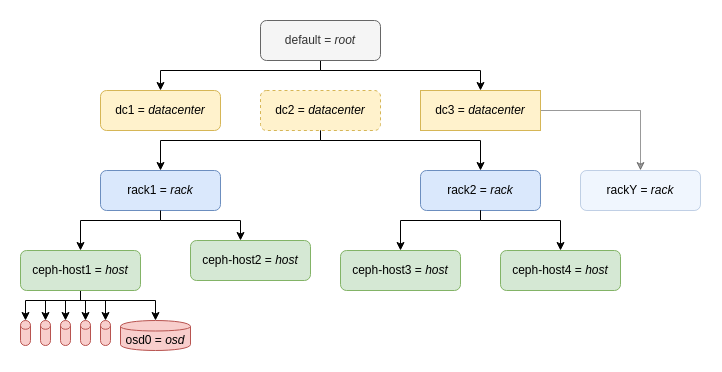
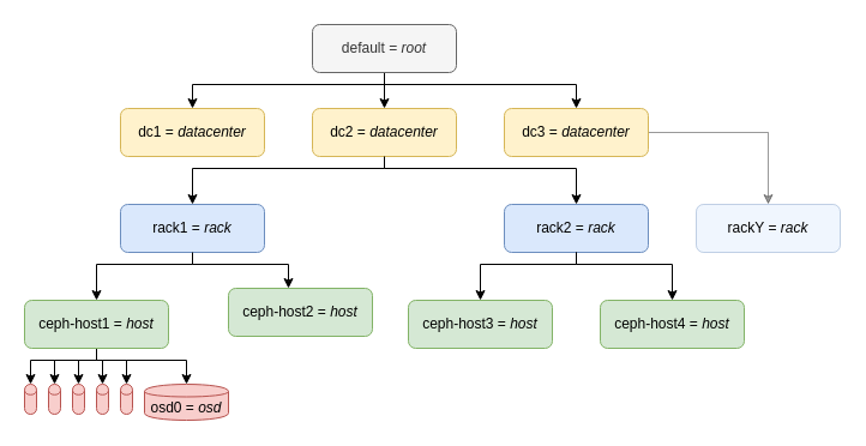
  <mxCell id="0" />
  <mxCell id="1" parent="0" />
  <mxCell id="2" value="" style="edgeStyle=orthogonalEdgeStyle;rounded=0;orthogonalLoop=1;jettySize=auto;html=1;entryX=0.5;entryY=0;entryDx=0;entryDy=0;exitX=0.5;exitY=1;exitDx=0;exitDy=0;" edge="1" parent="1" source="5" target="6"><mxGeometry relative="1" as="geometry"><mxPoint x="174" y="40" as="targetPoint" /><Array as="points"><mxPoint x="320" y="70" /><mxPoint x="160" y="70" /></Array></mxGeometry></mxCell>
+ <mxCell id="3" style="edgeStyle=orthogonalEdgeStyle;rounded=0;orthogonalLoop=1;jettySize=auto;html=1;entryX=0.5;entryY=0;entryDx=0;entryDy=0;" edge="1" parent="1" source="5" target="8"><mxGeometry relative="1" as="geometry" /></mxCell>
  <mxCell id="4" style="edgeStyle=orthogonalEdgeStyle;rounded=0;orthogonalLoop=1;jettySize=auto;html=1;entryX=0.5;entryY=0;entryDx=0;entryDy=0;exitX=0.5;exitY=1;exitDx=0;exitDy=0;" edge="1" parent="1" source="5" target="23"><mxGeometry relative="1" as="geometry"><Array as="points"><mxPoint x="320" y="70" /><mxPoint x="480" y="70" /></Array></mxGeometry></mxCell>
  <mxCell id="5" value="default = &lt;i&gt;root&lt;/i&gt;" style="rounded=1;whiteSpace=wrap;html=1;fillColor=#f5f5f5;strokeColor=#666666;fontColor=#333333;" vertex="1" parent="1"><mxGeometry x="260" y="20" width="120" height="40" as="geometry" /></mxCell>
  <mxCell id="6" value="dc1 = &lt;i&gt;datacenter&lt;/i&gt;" style="rounded=1;whiteSpace=wrap;html=1;fillColor=#fff2cc;strokeColor=#d6b656;" vertex="1" parent="1"><mxGeometry x="100" y="90" width="120" height="40" as="geometry" /></mxCell>
  <mxCell id="7" value="" style="edgeStyle=orthogonalEdgeStyle;rounded=0;orthogonalLoop=1;jettySize=auto;html=1;entryX=0.5;entryY=0;entryDx=0;entryDy=0;" edge="1" parent="1" source="8" target="11"><mxGeometry relative="1" as="geometry"><Array as="points"><mxPoint x="320" y="140" /><mxPoint x="160" y="140" /></Array></mxGeometry></mxCell>
- <mxCell id="8" value="dc2 = &lt;i&gt;datacenter&lt;/i&gt;" style="rounded=1;whiteSpace=wrap;html=1;fillColor=#fff2cc;strokeColor=#d6b656;dashed=1;" vertex="1" parent="1"><mxGeometry x="260" y="90" width="120" height="40" as="geometry" /></mxCell>
+ <mxCell id="8" value="dc2 = &lt;i&gt;datacenter&lt;/i&gt;" style="rounded=1;whiteSpace=wrap;html=1;fillColor=#fff2cc;strokeColor=#d6b656;" vertex="1" parent="1"><mxGeometry x="260" y="90" width="120" height="40" as="geometry" /></mxCell>
  <mxCell id="9" value="" style="edgeStyle=orthogonalEdgeStyle;rounded=0;orthogonalLoop=1;jettySize=auto;html=1;exitX=0.5;exitY=1;exitDx=0;exitDy=0;" edge="1" parent="1" source="8" target="21"><mxGeometry relative="1" as="geometry"><Array as="points"><mxPoint x="320" y="140" /><mxPoint x="480" y="140" /></Array></mxGeometry></mxCell>
  <mxCell id="10" value="" style="edgeStyle=orthogonalEdgeStyle;rounded=0;orthogonalLoop=1;jettySize=auto;html=1;" edge="1" parent="1" source="11" target="19"><mxGeometry relative="1" as="geometry"><Array as="points"><mxPoint x="160" y="220" /><mxPoint x="80" y="220" /></Array></mxGeometry></mxCell>
  <mxCell id="11" value="rack1 = &lt;i&gt;rack&lt;/i&gt;" style="rounded=1;whiteSpace=wrap;html=1;fillColor=#dae8fc;strokeColor=#6c8ebf;" vertex="1" parent="1"><mxGeometry x="100" y="170" width="120" height="40" as="geometry" /></mxCell>
  <mxCell id="12" value="" style="edgeStyle=orthogonalEdgeStyle;rounded=0;orthogonalLoop=1;jettySize=auto;html=1;exitX=0.5;exitY=1;exitDx=0;exitDy=0;" edge="1" parent="1" source="11" target="20"><mxGeometry relative="1" as="geometry"><Array as="points"><mxPoint x="160" y="220" /><mxPoint x="240" y="220" /></Array></mxGeometry></mxCell>
  <mxCell id="13" value="" style="edgeStyle=orthogonalEdgeStyle;rounded=0;orthogonalLoop=1;jettySize=auto;html=1;entryX=0.5;entryY=0;entryDx=0;entryDy=0;" edge="1" parent="1" source="19" target="29"><mxGeometry relative="1" as="geometry"><mxPoint x="160.029" y="355" as="targetPoint" /><Array as="points"><mxPoint x="80" y="300" /><mxPoint x="25" y="300" /></Array></mxGeometry></mxCell>
  <mxCell id="14" style="edgeStyle=orthogonalEdgeStyle;rounded=0;orthogonalLoop=1;jettySize=auto;html=1;entryX=0.5;entryY=0;entryDx=0;entryDy=0;" edge="1" parent="1" source="19" target="30"><mxGeometry relative="1" as="geometry"><Array as="points"><mxPoint x="80" y="300" /><mxPoint x="45" y="300" /></Array></mxGeometry></mxCell>
  <mxCell id="15" style="edgeStyle=orthogonalEdgeStyle;rounded=0;orthogonalLoop=1;jettySize=auto;html=1;entryX=0.5;entryY=0;entryDx=0;entryDy=0;" edge="1" parent="1" source="19" target="31"><mxGeometry relative="1" as="geometry"><Array as="points"><mxPoint x="80" y="300" /><mxPoint x="65" y="300" /></Array></mxGeometry></mxCell>
  <mxCell id="16" style="edgeStyle=orthogonalEdgeStyle;rounded=0;orthogonalLoop=1;jettySize=auto;html=1;entryX=0.5;entryY=0;entryDx=0;entryDy=0;" edge="1" parent="1" source="19" target="32"><mxGeometry relative="1" as="geometry"><Array as="points"><mxPoint x="80" y="300" /><mxPoint x="85" y="300" /></Array></mxGeometry></mxCell>
  <mxCell id="17" style="edgeStyle=orthogonalEdgeStyle;rounded=0;orthogonalLoop=1;jettySize=auto;html=1;entryX=0.5;entryY=0;entryDx=0;entryDy=0;" edge="1" parent="1" source="19" target="33"><mxGeometry relative="1" as="geometry"><Array as="points"><mxPoint x="80" y="300" /><mxPoint x="105" y="300" /></Array></mxGeometry></mxCell>
  <mxCell id="18" style="edgeStyle=orthogonalEdgeStyle;rounded=0;orthogonalLoop=1;jettySize=auto;html=1;entryX=0.5;entryY=0;entryDx=0;entryDy=0;" edge="1" parent="1" source="19" target="34"><mxGeometry relative="1" as="geometry"><Array as="points"><mxPoint x="80" y="300" /><mxPoint x="155" y="300" /></Array></mxGeometry></mxCell>
  <mxCell id="19" value="ceph-host1 = &lt;i&gt;host&lt;/i&gt;" style="rounded=1;whiteSpace=wrap;html=1;fillColor=#d5e8d4;strokeColor=#82b366;" vertex="1" parent="1"><mxGeometry x="20" y="250" width="120" height="40" as="geometry" /></mxCell>
  <mxCell id="20" value="ceph-host2 = &lt;i&gt;host&lt;/i&gt;" style="rounded=1;whiteSpace=wrap;html=1;fillColor=#d5e8d4;strokeColor=#82b366;" vertex="1" parent="1"><mxGeometry x="190" y="240" width="120" height="40" as="geometry" /></mxCell>
  <mxCell id="21" value="rack2 = &lt;i&gt;rack&lt;/i&gt;" style="rounded=1;whiteSpace=wrap;html=1;fillColor=#dae8fc;strokeColor=#6c8ebf;" vertex="1" parent="1"><mxGeometry x="420" y="170" width="120" height="40" as="geometry" /></mxCell>
  <mxCell id="22" value="" style="edgeStyle=orthogonalEdgeStyle;rounded=0;orthogonalLoop=1;jettySize=auto;html=1;opacity=40;" edge="1" parent="1" source="23" target="24"><mxGeometry relative="1" as="geometry" /></mxCell>
- <mxCell id="23" value="dc3 = &lt;i&gt;datacenter&lt;/i&gt;" style="whiteSpace=wrap;html=1;fillColor=#fff2cc;strokeColor=#d6b656;rounded=0;" vertex="1" parent="1"><mxGeometry x="420" y="90" width="120" height="40" as="geometry" /></mxCell>
+ <mxCell id="23" value="dc3 = &lt;i&gt;datacenter&lt;/i&gt;" style="rounded=1;whiteSpace=wrap;html=1;fillColor=#fff2cc;strokeColor=#d6b656;" vertex="1" parent="1"><mxGeometry x="420" y="90" width="120" height="40" as="geometry" /></mxCell>
  <mxCell id="24" value="rackY = &lt;i&gt;rack&lt;/i&gt;" style="rounded=1;whiteSpace=wrap;html=1;opacity=40;fillColor=#dae8fc;strokeColor=#6c8ebf;" vertex="1" parent="1"><mxGeometry x="580" y="170" width="120" height="40" as="geometry" /></mxCell>
  <mxCell id="25" value="" style="edgeStyle=orthogonalEdgeStyle;rounded=0;orthogonalLoop=1;jettySize=auto;html=1;exitX=0.5;exitY=1;exitDx=0;exitDy=0;" edge="1" parent="1" target="27" source="21"><mxGeometry relative="1" as="geometry"><mxPoint x="480" y="220" as="sourcePoint" /><Array as="points"><mxPoint x="480" y="220" /><mxPoint x="400" y="220" /></Array></mxGeometry></mxCell>
  <mxCell id="26" value="" style="edgeStyle=orthogonalEdgeStyle;rounded=0;orthogonalLoop=1;jettySize=auto;html=1;exitX=0.5;exitY=1;exitDx=0;exitDy=0;" edge="1" parent="1" target="28" source="21"><mxGeometry relative="1" as="geometry"><mxPoint x="480" y="220" as="sourcePoint" /><Array as="points"><mxPoint x="480" y="220" /><mxPoint x="560" y="220" /></Array></mxGeometry></mxCell>
  <mxCell id="27" value="ceph-host3 = &lt;i&gt;host&lt;/i&gt;" style="rounded=1;whiteSpace=wrap;html=1;fillColor=#d5e8d4;strokeColor=#82b366;" vertex="1" parent="1"><mxGeometry x="340" y="250" width="120" height="40" as="geometry" /></mxCell>
  <mxCell id="28" value="ceph-host4 = &lt;i&gt;host&lt;/i&gt;" style="rounded=1;whiteSpace=wrap;html=1;fillColor=#d5e8d4;strokeColor=#82b366;" vertex="1" parent="1"><mxGeometry x="500" y="250" width="120" height="40" as="geometry" /></mxCell>
  <mxCell id="29" value="" style="shape=cylinder;whiteSpace=wrap;html=1;boundedLbl=1;backgroundOutline=1;fillColor=#f8cecc;strokeColor=#b85450;" vertex="1" parent="1"><mxGeometry x="20" y="320" width="10" height="25" as="geometry" /></mxCell>
  <mxCell id="30" value="" style="shape=cylinder;whiteSpace=wrap;html=1;boundedLbl=1;backgroundOutline=1;fillColor=#f8cecc;strokeColor=#b85450;" vertex="1" parent="1"><mxGeometry x="40" y="320" width="10" height="25" as="geometry" /></mxCell>
  <mxCell id="31" value="" style="shape=cylinder;whiteSpace=wrap;html=1;boundedLbl=1;backgroundOutline=1;fillColor=#f8cecc;strokeColor=#b85450;" vertex="1" parent="1"><mxGeometry x="60" y="320" width="10" height="25" as="geometry" /></mxCell>
  <mxCell id="32" value="" style="shape=cylinder;whiteSpace=wrap;html=1;boundedLbl=1;backgroundOutline=1;fillColor=#f8cecc;strokeColor=#b85450;" vertex="1" parent="1"><mxGeometry x="80" y="320" width="10" height="25" as="geometry" /></mxCell>
  <mxCell id="33" value="" style="shape=cylinder;whiteSpace=wrap;html=1;boundedLbl=1;backgroundOutline=1;fillColor=#f8cecc;strokeColor=#b85450;" vertex="1" parent="1"><mxGeometry x="100" y="320" width="10" height="25" as="geometry" /></mxCell>
  <mxCell id="34" value="osd0 = &lt;i&gt;osd&lt;/i&gt;" style="shape=cylinder;whiteSpace=wrap;html=1;boundedLbl=1;backgroundOutline=1;fillColor=#f8cecc;strokeColor=#b85450;" vertex="1" parent="1"><mxGeometry x="120" y="320" width="70" height="30" as="geometry" /></mxCell>
